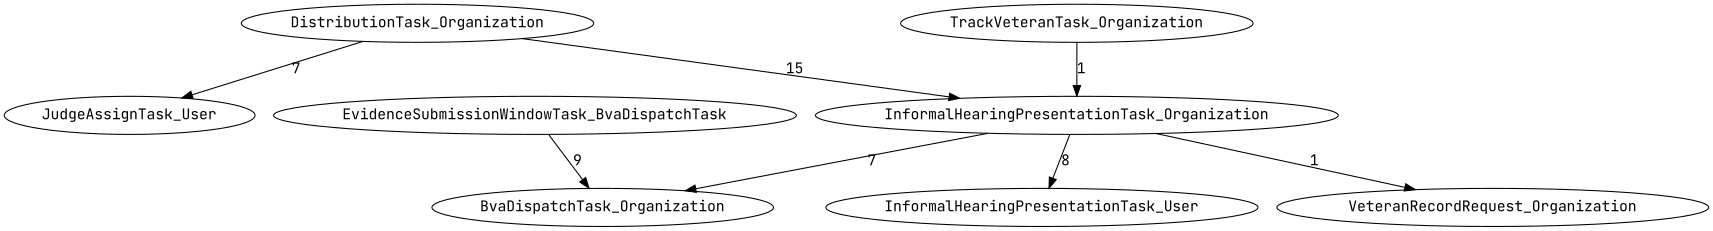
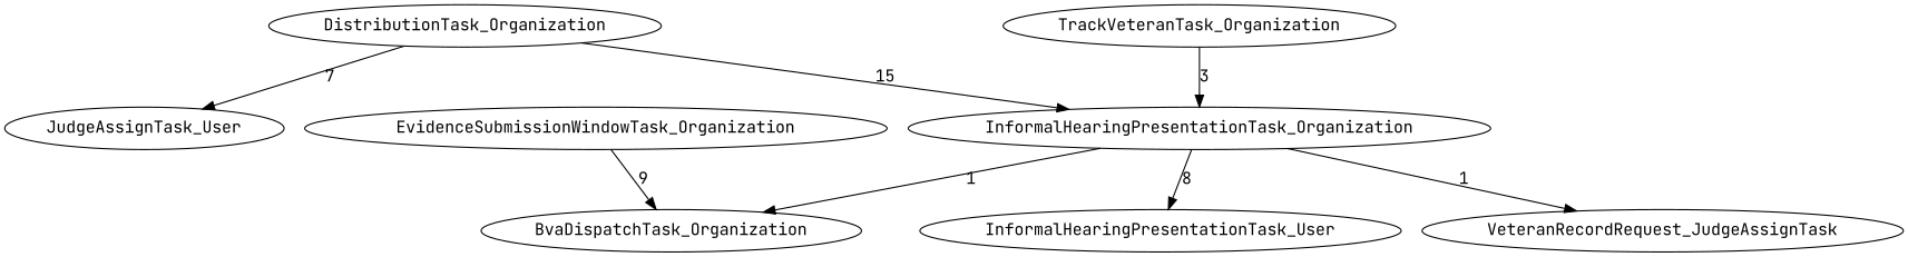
  digraph {
    fontname="JetBrains Mono"
    rankdir=TB
    node [fontname="JetBrains Mono"]
    edge [fontname="JetBrains Mono"]
    TrackVeteranTask_Organization
    InformalHearingPresentationTask_Organization
-   VeteranRecordRequest_Organization
+   VeteranRecordRequest_Organization [label=VeteranRecordRequest_JudgeAssignTask]
    BvaDispatchTask_Organization
    InformalHearingPresentationTask_User
    DistributionTask_Organization
    JudgeAssignTask_User
-   EvidenceSubmissionWindowTask_Organization [label=EvidenceSubmissionWindowTask_BvaDispatchTask]
-   TrackVeteranTask_Organization -> InformalHearingPresentationTask_Organization [label=1]
+   EvidenceSubmissionWindowTask_Organization
+   TrackVeteranTask_Organization -> InformalHearingPresentationTask_Organization [label=3]
    InformalHearingPresentationTask_Organization -> VeteranRecordRequest_Organization [label=1]
-   InformalHearingPresentationTask_Organization -> BvaDispatchTask_Organization [label=7]
+   InformalHearingPresentationTask_Organization -> BvaDispatchTask_Organization [label=1]
    InformalHearingPresentationTask_Organization -> InformalHearingPresentationTask_User [label=8]
    DistributionTask_Organization -> InformalHearingPresentationTask_Organization [label=15]
    DistributionTask_Organization -> JudgeAssignTask_User [label=7]
    EvidenceSubmissionWindowTask_Organization -> BvaDispatchTask_Organization [label=9]
  }
